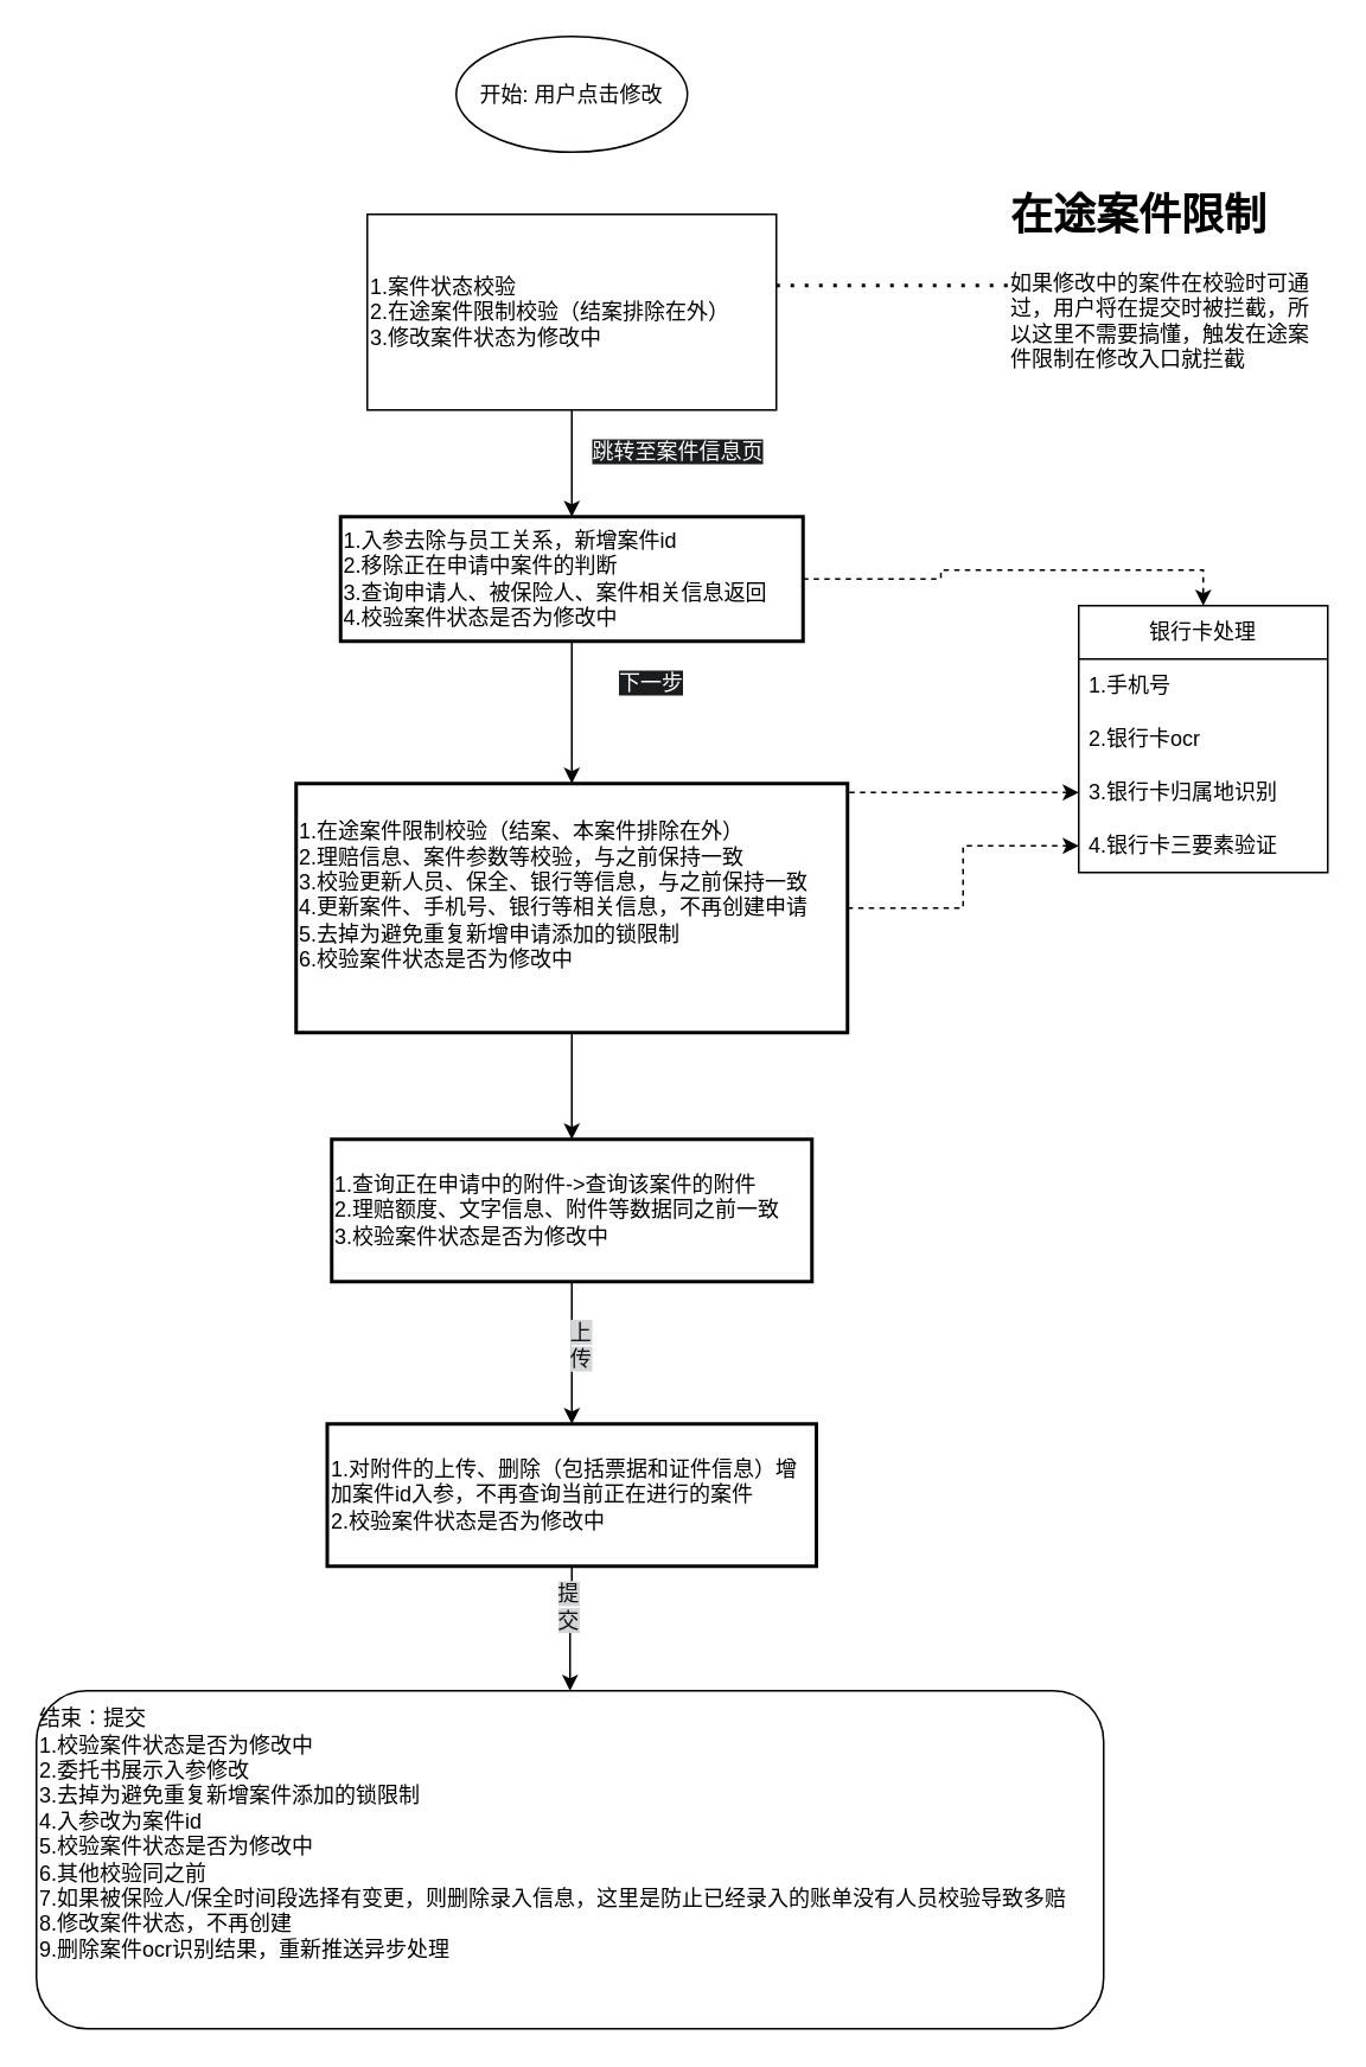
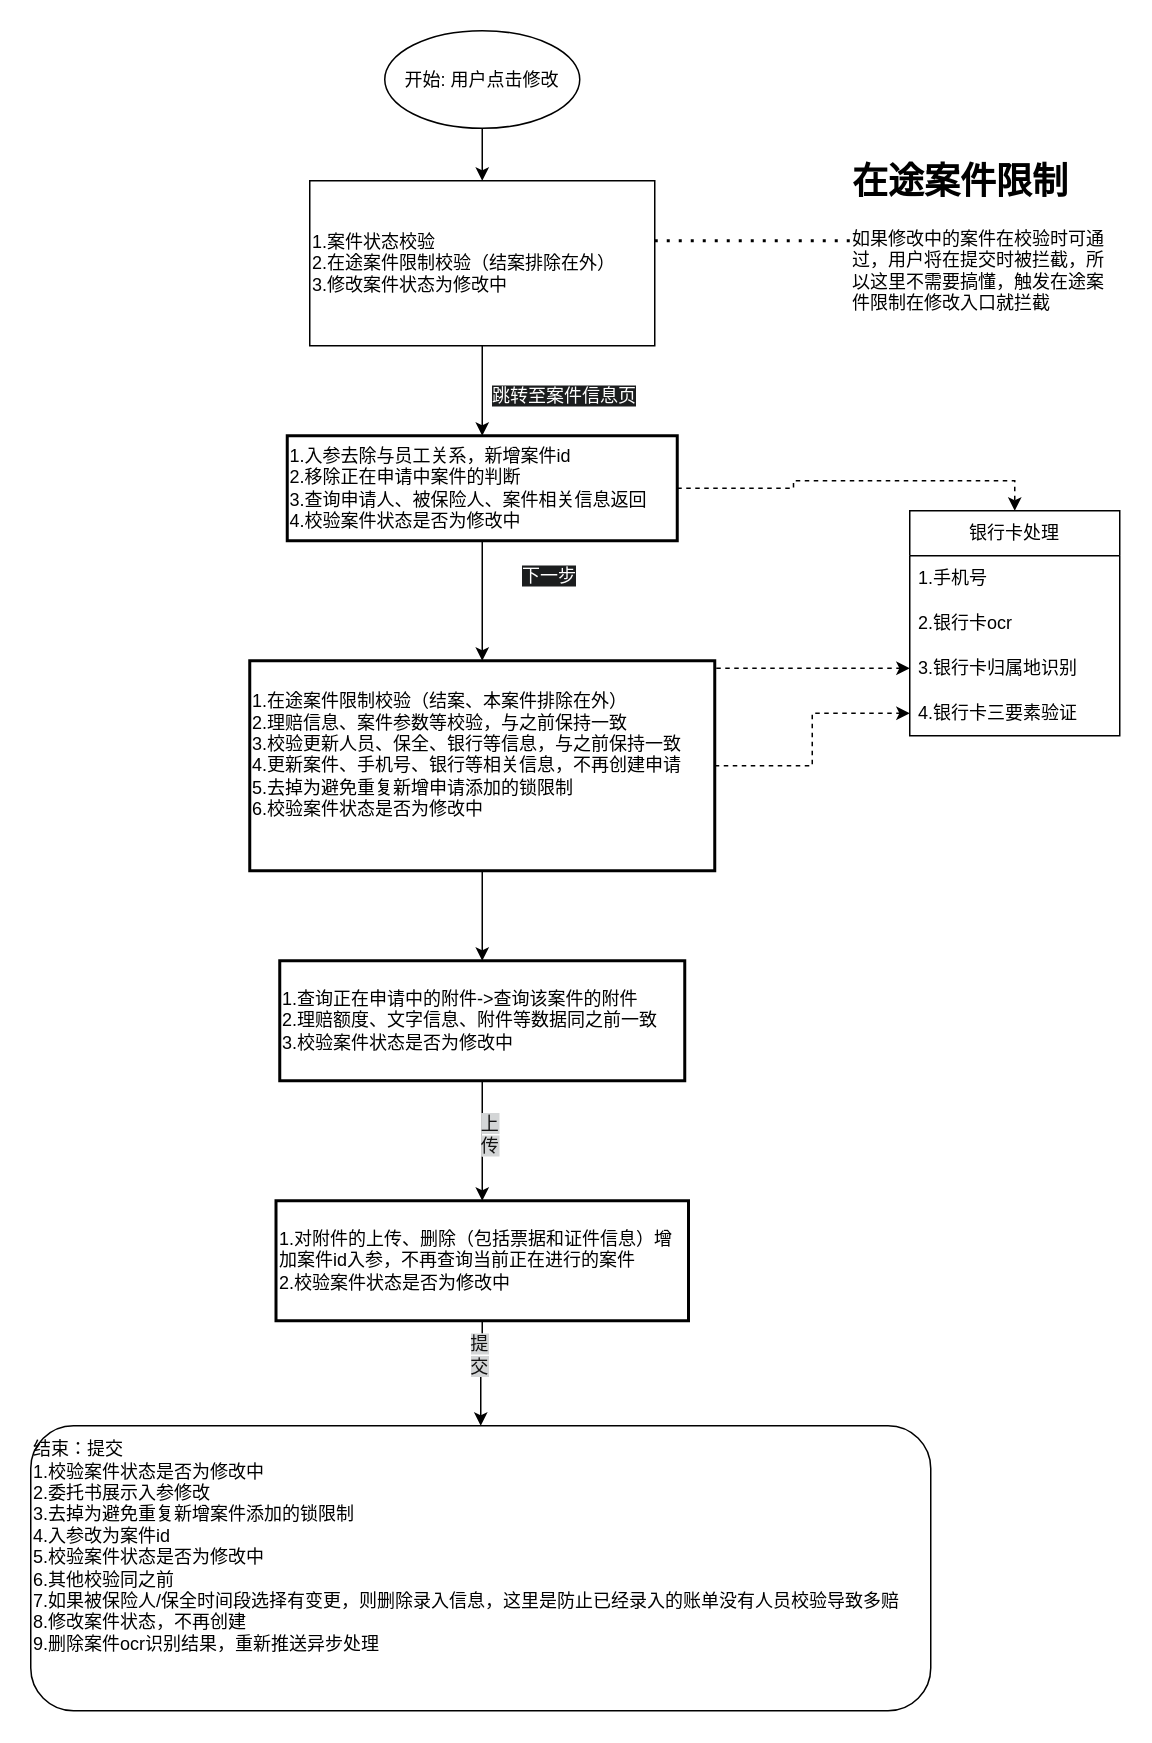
  <mxCell id="0" />
  <mxCell id="1" parent="0" />
  <mxCell id="2" style="edgeStyle=orthogonalEdgeStyle;rounded=0;orthogonalLoop=1;jettySize=auto;html=1;exitX=1;exitY=0.5;exitDx=0;exitDy=0;entryX=0.5;entryY=0;entryDx=0;entryDy=0;dashed=1;align=left;fixDash=0;" parent="1" source="4" target="21" edge="1"><mxGeometry relative="1" as="geometry" /></mxCell>
  <mxCell id="3" value="" style="edgeStyle=orthogonalEdgeStyle;rounded=0;orthogonalLoop=1;jettySize=auto;html=1;" edge="1" parent="1" source="4" target="10"><mxGeometry relative="1" as="geometry" /></mxCell>
  <mxCell id="4" value="1.入参去除与员工关系，新增案件id&#10;2.移除正在申请中案件的判断&#10;3.查询申请人、被保险人、案件相关信息返回&#10;4.校验案件状态是否为修改中" style="whiteSpace=wrap;strokeWidth=2;align=left;fixDash=0;" parent="1" vertex="1"><mxGeometry x="191" y="290" width="260" height="70" as="geometry" /></mxCell>
+ <mxCell id="5" value="" style="edgeStyle=orthogonalEdgeStyle;rounded=0;orthogonalLoop=1;jettySize=auto;html=1;" edge="1" parent="1" source="6" target="18"><mxGeometry relative="1" as="geometry" /></mxCell>
  <mxCell id="6" value="开始: 用户点击修改" style="ellipse;whiteSpace=wrap;html=1;align=center;fixDash=0;" parent="1" vertex="1"><mxGeometry x="256" y="20" width="130" height="65" as="geometry" /></mxCell>
  <mxCell id="7" value="" style="edgeStyle=orthogonalEdgeStyle;rounded=0;orthogonalLoop=1;jettySize=auto;html=1;align=left;fixDash=0;" parent="1" source="10" target="13" edge="1"><mxGeometry relative="1" as="geometry" /></mxCell>
  <mxCell id="8" style="edgeStyle=orthogonalEdgeStyle;rounded=0;orthogonalLoop=1;jettySize=auto;html=1;exitX=1;exitY=0.5;exitDx=0;exitDy=0;entryX=0;entryY=0.5;entryDx=0;entryDy=0;dashed=1;align=left;fixDash=0;" parent="1" source="10" target="24" edge="1"><mxGeometry relative="1" as="geometry"><Array as="points"><mxPoint x="476" y="450" /><mxPoint x="476" y="420" /></Array></mxGeometry></mxCell>
  <mxCell id="9" style="edgeStyle=orthogonalEdgeStyle;rounded=0;orthogonalLoop=1;jettySize=auto;html=1;entryX=0;entryY=0.5;entryDx=0;entryDy=0;dashed=1;align=left;fixDash=0;" parent="1" source="10" target="25" edge="1"><mxGeometry relative="1" as="geometry" /></mxCell>
  <mxCell id="10" value="1.在途案件限制校验（结案、本案件排除在外）&#10;2.理赔信息、案件参数等校验，与之前保持一致&#10;3.校验更新人员、保全、银行等信息，与之前保持一致&#10;4.更新案件、手机号、银行等相关信息，不再创建申请&#10;5.去掉为避免重复新增申请添加的锁限制&#10;6.校验案件状态是否为修改中&#10;" style="whiteSpace=wrap;strokeWidth=2;fontColor=light-dark(#000000,#FFFFFF);textShadow=0;align=left;fixDash=0;" parent="1" vertex="1"><mxGeometry x="166" y="440" width="310" height="140" as="geometry" /></mxCell>
  <mxCell id="11" value="" style="edgeStyle=orthogonalEdgeStyle;rounded=0;orthogonalLoop=1;jettySize=auto;html=1;align=left;fixDash=0;" edge="1" parent="1" source="13" target="28"><mxGeometry relative="1" as="geometry" /></mxCell>
  <mxCell id="12" value="&lt;span style=&quot;color: rgb(18, 18, 18); font-size: 12px; text-align: left; text-wrap-mode: wrap; background-color: rgb(211, 213, 214);&quot;&gt;上传&lt;/span&gt;" style="edgeLabel;html=1;align=center;verticalAlign=middle;resizable=0;points=[];" connectable="0" vertex="1" parent="11"><mxGeometry x="-0.13" y="4" relative="1" as="geometry"><mxPoint as="offset" /></mxGeometry></mxCell>
  <mxCell id="13" value="1.查询正在申请中的附件-&gt;查询该案件的附件&#10;2.理赔额度、文字信息、附件等数据同之前一致&#10;3.校验案件状态是否为修改中" style="whiteSpace=wrap;strokeWidth=2;align=left;fixDash=0;" parent="1" vertex="1"><mxGeometry x="186" y="640" width="270" height="80" as="geometry" /></mxCell>
  <mxCell id="14" value="结束：提交&lt;br&gt;1.校验案件状态是否为修改中&lt;br&gt;2.委托书展示入参修改&lt;div&gt;3.去掉为避免重复新增案件添加的锁限制&lt;/div&gt;&lt;div&gt;4.入参改为案件id&lt;br&gt;5.校验案件状态是否为修改中&lt;/div&gt;&lt;div&gt;6.其他校验同之前&lt;/div&gt;&lt;div&gt;7.如果被保险人/保全时间段选择有变更，则删除录入信息，这里是防止已经录入的账单没有人员校验导致多赔&lt;/div&gt;&lt;div&gt;8.修改案件状态，不再创建&lt;br&gt;9.删除案件ocr识别结果，重新推送异步处理&lt;br&gt;&lt;br&gt;&lt;br&gt;&lt;/div&gt;" style="rounded=1;whiteSpace=wrap;html=1;align=left;fixDash=0;" parent="1" vertex="1"><mxGeometry x="20" y="950" width="600" height="190" as="geometry" /></mxCell>
- <mxCell id="15" value="&lt;span style=&quot;color: rgb(255, 255, 255); font-family: Helvetica; font-size: 12px; font-style: normal; font-variant-ligatures: normal; font-variant-caps: normal; font-weight: 400; letter-spacing: normal; orphans: 2; text-indent: 0px; text-transform: none; widows: 2; word-spacing: 0px; -webkit-text-stroke-width: 0px; white-space: normal; background-color: rgb(27, 29, 30); text-decoration-thickness: initial; text-decoration-style: initial; text-decoration-color: initial; float: none; display: inline !important;&quot;&gt;跳转至案件信息页&lt;/span&gt;" style="text;whiteSpace=wrap;html=1;align=left;fixDash=0;" parent="1" vertex="1"><mxGeometry x="331" y="240" width="120" height="30" as="geometry" /></mxCell>
+ <mxCell id="15" value="&lt;span style=&quot;color: rgb(255, 255, 255); font-family: Helvetica; font-size: 12px; font-style: normal; font-variant-ligatures: normal; font-variant-caps: normal; font-weight: 400; letter-spacing: normal; orphans: 2; text-indent: 0px; text-transform: none; widows: 2; word-spacing: 0px; -webkit-text-stroke-width: 0px; white-space: normal; background-color: rgb(27, 29, 30); text-decoration-thickness: initial; text-decoration-style: initial; text-decoration-color: initial; float: none; display: inline !important;&quot;&gt;跳转至案件信息页&lt;/span&gt;" style="text;whiteSpace=wrap;html=1;align=left;fixDash=0;" parent="1" vertex="1"><mxGeometry x="326" y="250" width="120" height="30" as="geometry" /></mxCell>
  <mxCell id="16" value="&lt;span style=&quot;color: rgb(255, 255, 255); font-family: Helvetica; font-size: 12px; font-style: normal; font-variant-ligatures: normal; font-variant-caps: normal; font-weight: 400; letter-spacing: normal; orphans: 2; text-indent: 0px; text-transform: none; widows: 2; word-spacing: 0px; -webkit-text-stroke-width: 0px; white-space: normal; background-color: rgb(27, 29, 30); text-decoration-thickness: initial; text-decoration-style: initial; text-decoration-color: initial; float: none; display: inline !important;&quot;&gt;下一步&lt;/span&gt;" style="text;whiteSpace=wrap;html=1;align=left;fixDash=0;" parent="1" vertex="1"><mxGeometry x="346" y="370" width="60" height="30" as="geometry" /></mxCell>
  <mxCell id="17" value="" style="edgeStyle=orthogonalEdgeStyle;rounded=0;orthogonalLoop=1;jettySize=auto;html=1;" edge="1" parent="1" source="18" target="4"><mxGeometry relative="1" as="geometry" /></mxCell>
  <mxCell id="18" value="&lt;br&gt;&lt;div&gt;1.案件状态校验&lt;br&gt;2.&lt;span style=&quot;background-color: transparent; color: light-dark(rgb(0, 0, 0), rgb(255, 255, 255));&quot;&gt;在途案件限制校验（结案排除在外）&lt;/span&gt;&lt;/div&gt;&lt;div&gt;&lt;span style=&quot;background-color: transparent; color: light-dark(rgb(0, 0, 0), rgb(255, 255, 255));&quot;&gt;3.&lt;/span&gt;&lt;span style=&quot;background-color: transparent; color: light-dark(rgb(0, 0, 0), rgb(255, 255, 255));&quot;&gt;修改案件状态为修改中&lt;/span&gt;&lt;/div&gt;&lt;div style=&quot;padding: 0px; margin: 0px;&quot;&gt;&lt;br style=&quot;padding: 0px; margin: 0px;&quot;&gt;&lt;/div&gt;" style="rounded=0;whiteSpace=wrap;html=1;align=left;fixDash=0;" parent="1" vertex="1"><mxGeometry x="206" y="120" width="230" height="110" as="geometry" /></mxCell>
  <mxCell id="19" value="" style="endArrow=none;dashed=1;html=1;dashPattern=1 3;strokeWidth=2;rounded=0;exitX=0;exitY=0.5;exitDx=0;exitDy=0;align=left;fixDash=0;" parent="1" edge="1" source="20"><mxGeometry width="50" height="50" relative="1" as="geometry"><mxPoint x="36" y="240" as="sourcePoint" /><mxPoint x="436" y="160" as="targetPoint" /></mxGeometry></mxCell>
  <mxCell id="20" value="&lt;h1 style=&quot;margin-top: 0px;&quot;&gt;在途案件限制&lt;/h1&gt;&lt;p&gt;如果修改中的案件在校验时可通过，用户将在提交时被拦截，所以这里不需要搞懂，触发在途案件限制在修改入口就拦截&lt;/p&gt;" style="text;html=1;whiteSpace=wrap;overflow=hidden;rounded=0;align=left;fixDash=0;" parent="1" vertex="1"><mxGeometry x="566" y="100" width="170" height="120" as="geometry" /></mxCell>
  <mxCell id="21" value="银行卡处理" style="swimlane;fontStyle=0;childLayout=stackLayout;horizontal=1;startSize=30;horizontalStack=0;resizeParent=1;resizeParentMax=0;resizeLast=0;collapsible=1;marginBottom=0;whiteSpace=wrap;html=1;align=center;fixDash=0;" parent="1" vertex="1"><mxGeometry x="606" y="340" width="140" height="150" as="geometry" /></mxCell>
  <mxCell id="22" value="1.手机号" style="text;strokeColor=none;fillColor=none;align=left;verticalAlign=middle;spacingLeft=4;spacingRight=4;overflow=hidden;points=[[0,0.5],[1,0.5]];portConstraint=eastwest;rotatable=0;whiteSpace=wrap;html=1;fixDash=0;" parent="21" vertex="1"><mxGeometry y="30" width="140" height="30" as="geometry" /></mxCell>
  <mxCell id="23" value="2.银行卡ocr" style="text;strokeColor=none;fillColor=none;align=left;verticalAlign=middle;spacingLeft=4;spacingRight=4;overflow=hidden;points=[[0,0.5],[1,0.5]];portConstraint=eastwest;rotatable=0;whiteSpace=wrap;html=1;fixDash=0;" parent="21" vertex="1"><mxGeometry y="60" width="140" height="30" as="geometry" /></mxCell>
  <mxCell id="24" value="3.银行卡归属地识别" style="text;strokeColor=none;fillColor=none;align=left;verticalAlign=middle;spacingLeft=4;spacingRight=4;overflow=hidden;points=[[0,0.5],[1,0.5]];portConstraint=eastwest;rotatable=0;whiteSpace=wrap;html=1;fixDash=0;" parent="21" vertex="1"><mxGeometry y="90" width="140" height="30" as="geometry" /></mxCell>
  <mxCell id="25" value="4.银行卡三要素验证" style="text;strokeColor=none;fillColor=none;align=left;verticalAlign=middle;spacingLeft=4;spacingRight=4;overflow=hidden;points=[[0,0.5],[1,0.5]];portConstraint=eastwest;rotatable=0;whiteSpace=wrap;html=1;fixDash=0;" parent="21" vertex="1"><mxGeometry y="120" width="140" height="30" as="geometry" /></mxCell>
  <mxCell id="26" value="" style="edgeStyle=orthogonalEdgeStyle;rounded=0;orthogonalLoop=1;jettySize=auto;html=1;align=left;fixDash=0;" edge="1" parent="1" source="28" target="14"><mxGeometry relative="1" as="geometry" /></mxCell>
  <mxCell id="27" value="&lt;span style=&quot;color: rgb(18, 18, 18); font-size: 12px; text-align: left; text-wrap-mode: wrap; background-color: rgb(211, 213, 214);&quot;&gt;提交&lt;/span&gt;" style="edgeLabel;html=1;align=center;verticalAlign=middle;resizable=0;points=[];" connectable="0" vertex="1" parent="26"><mxGeometry x="-0.385" y="-3" relative="1" as="geometry"><mxPoint as="offset" /></mxGeometry></mxCell>
  <mxCell id="28" value="1.对附件的上传、删除（包括票据和证件信息）增加案件id入参，不再查询当前正在进行的案件&lt;br&gt;2.校验案件状态是否为修改中" style="whiteSpace=wrap;html=1;strokeWidth=2;align=left;fixDash=0;" vertex="1" parent="1"><mxGeometry x="183.5" y="800" width="275" height="80" as="geometry" /></mxCell>
